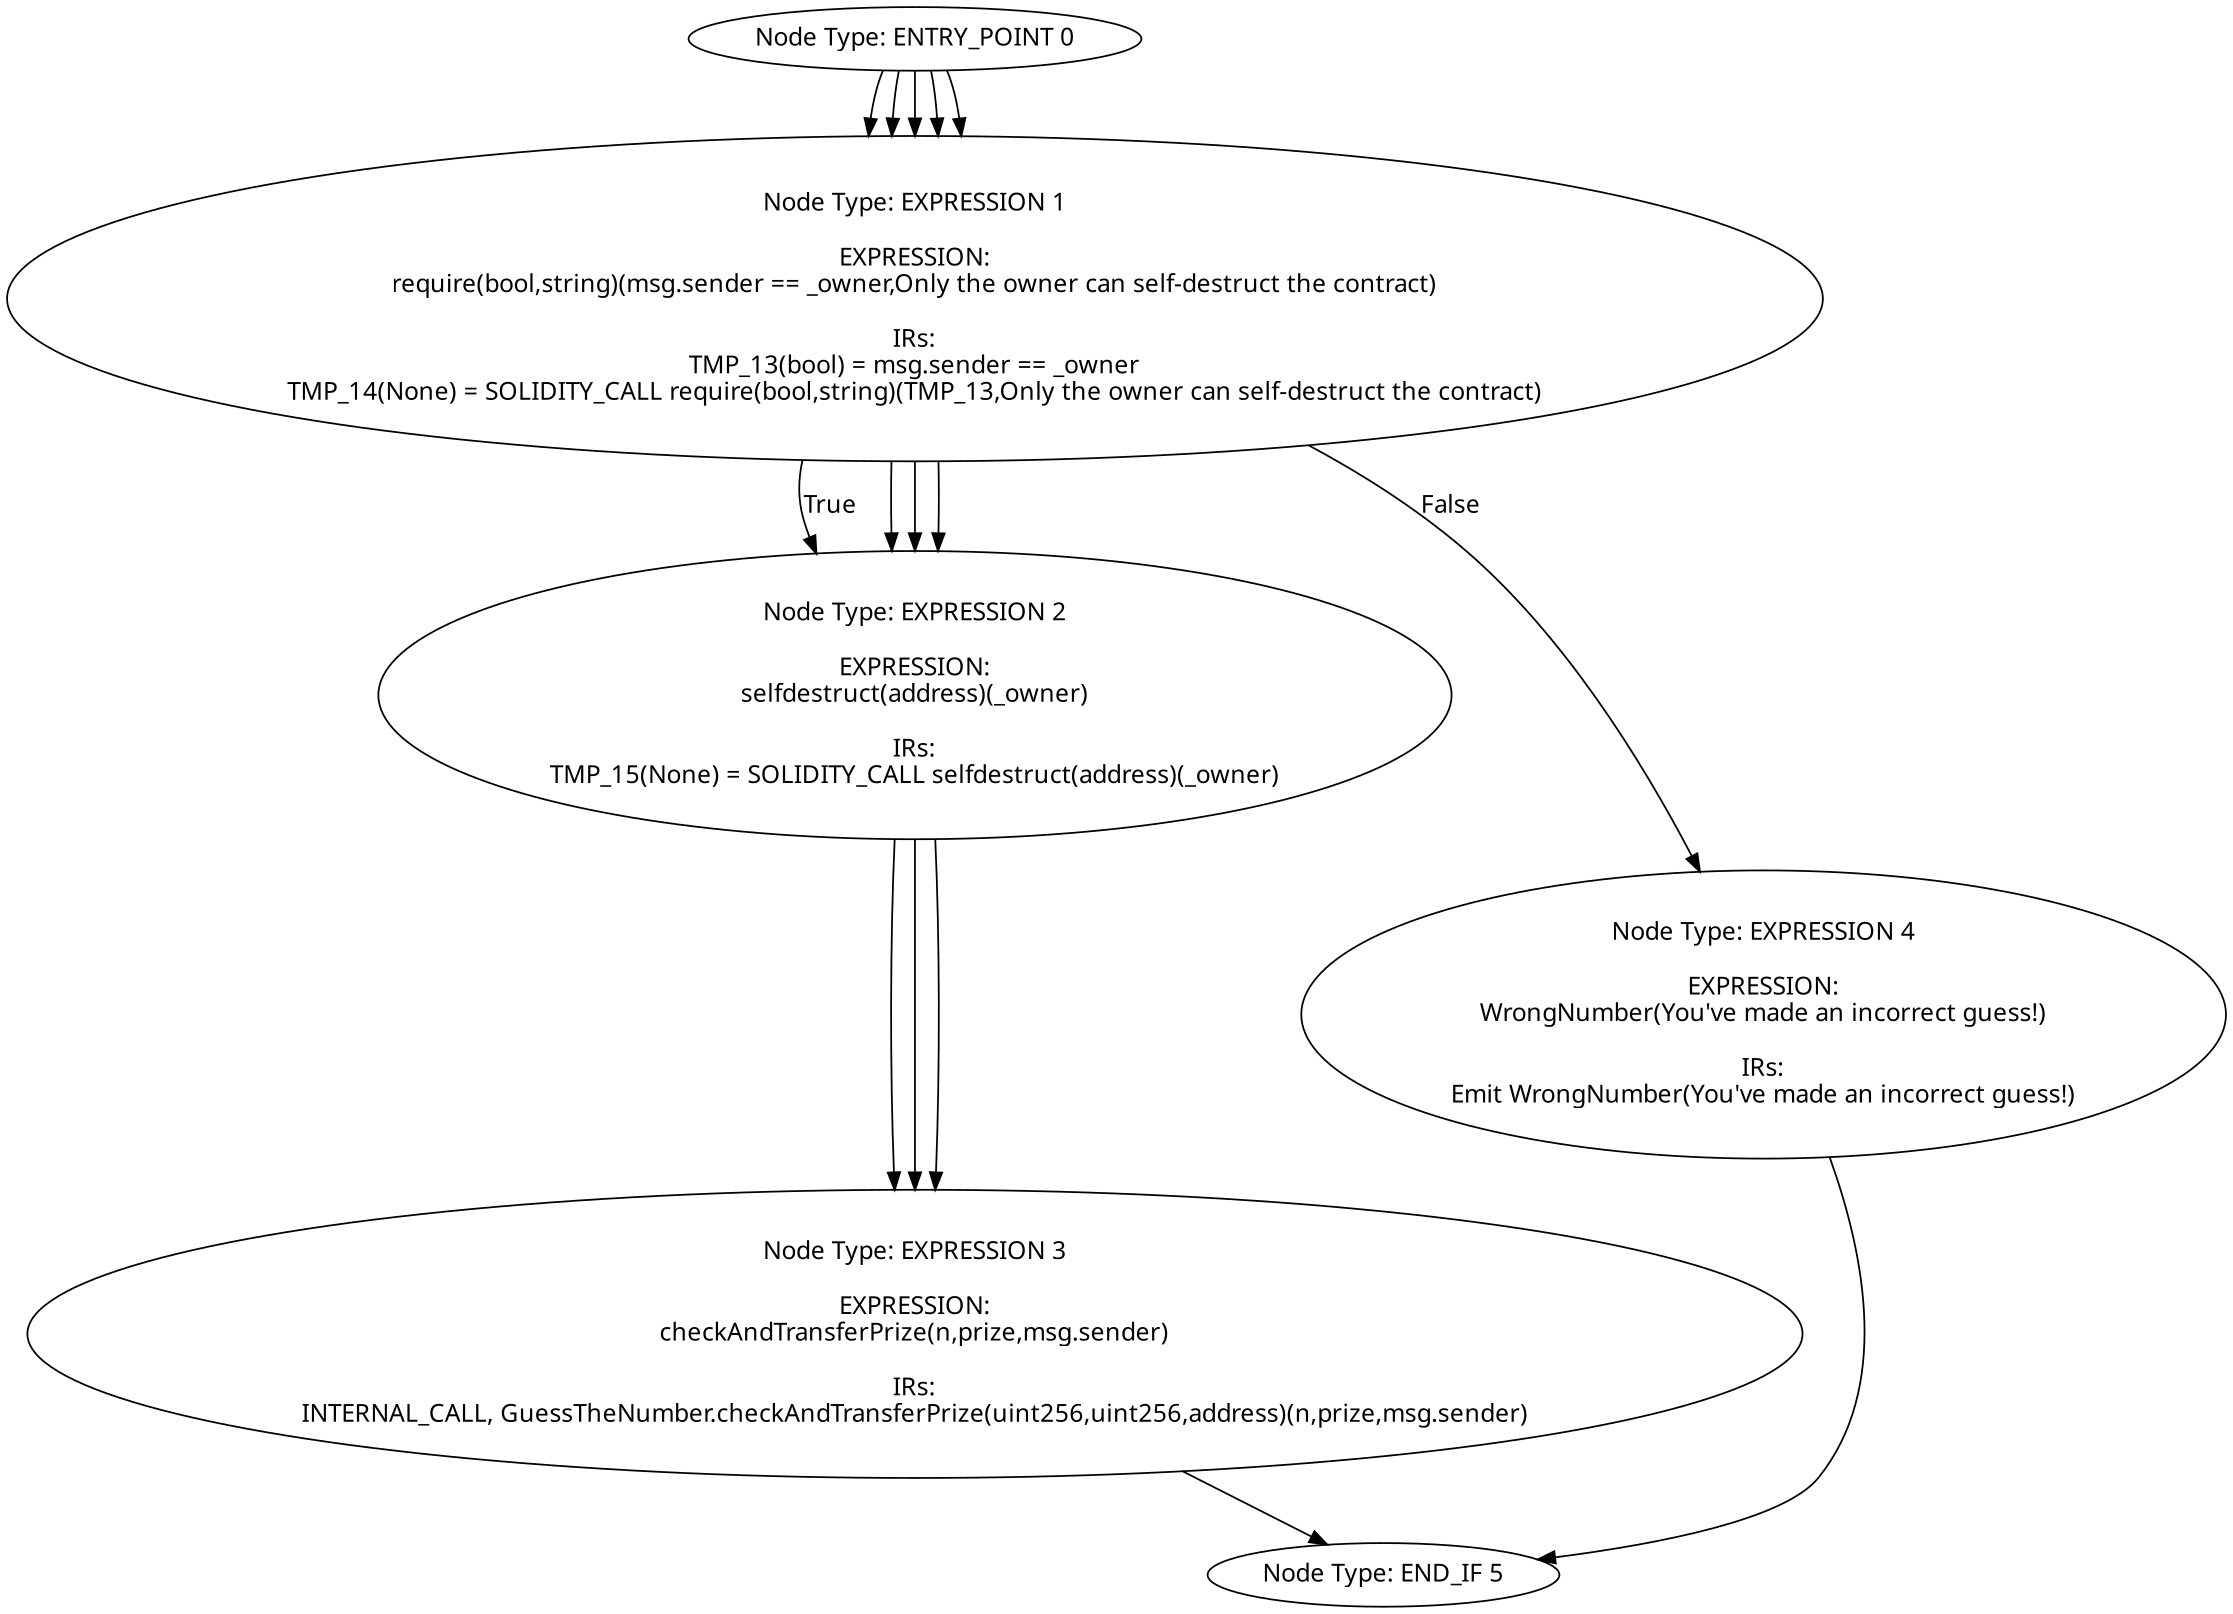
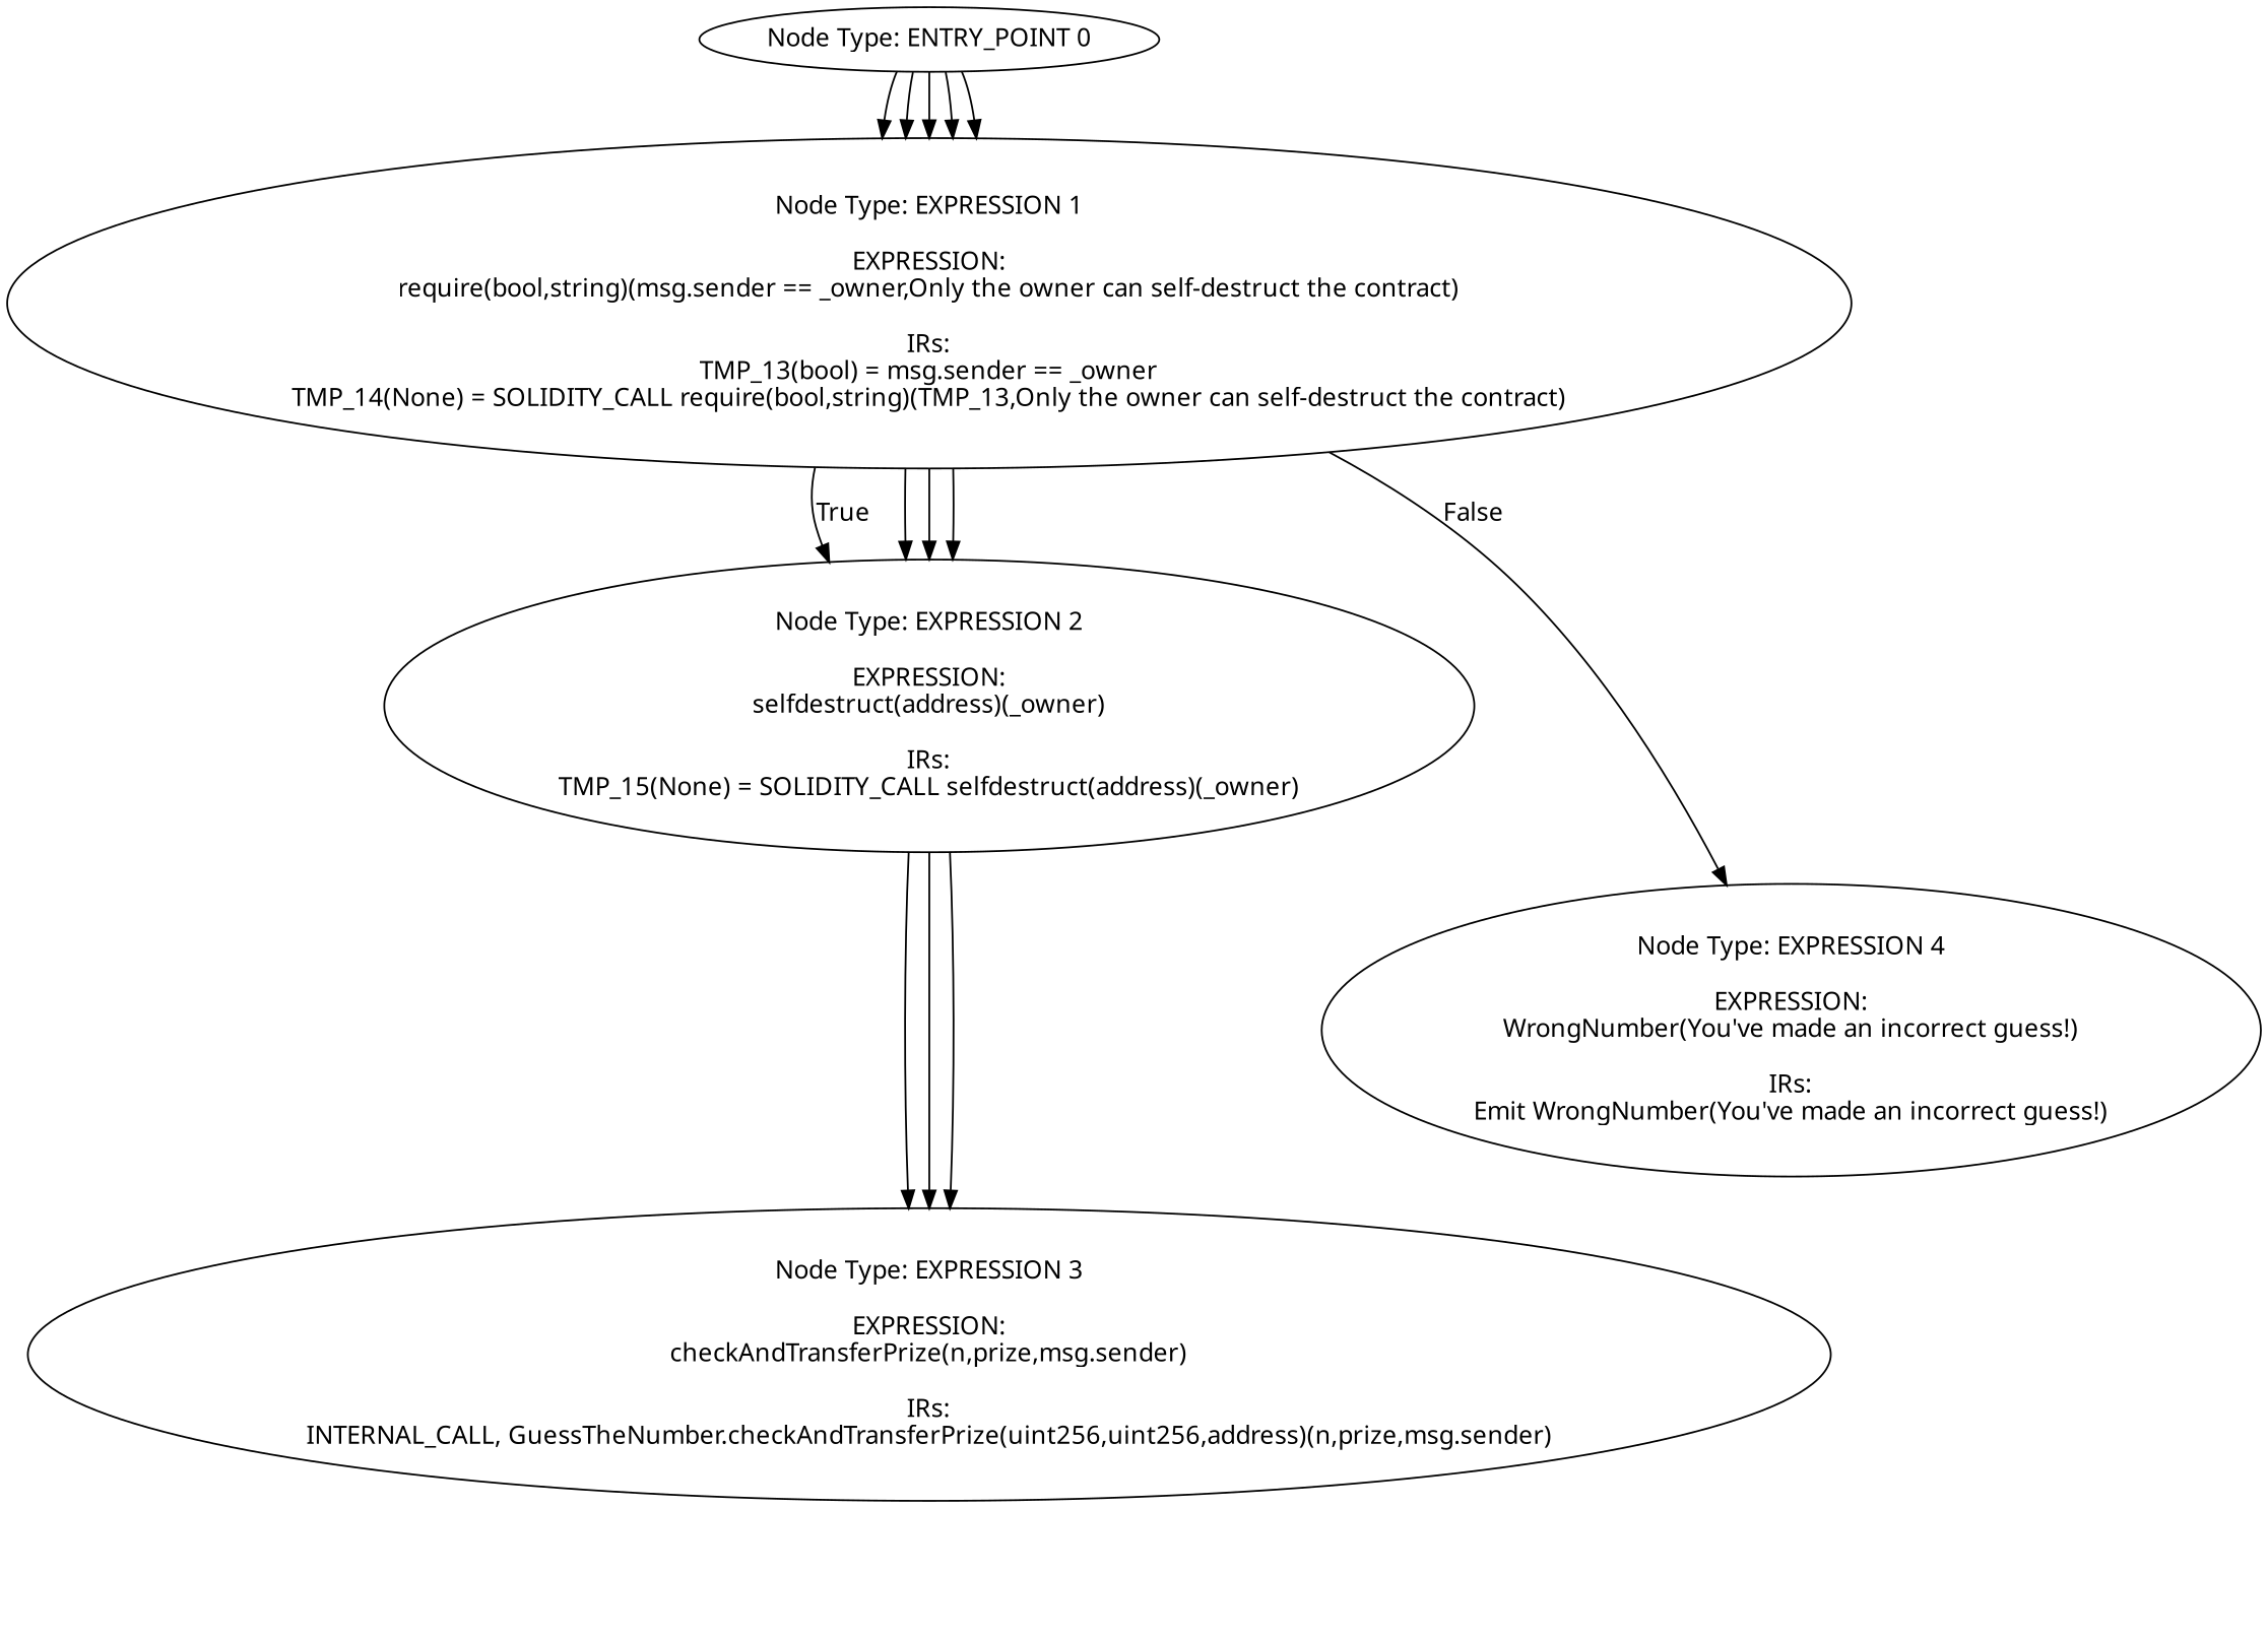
  digraph {
    fontname="Noto Sans"
    node [fontname="Noto Sans"]
    edge [fontname="Noto Sans"]
    n1 [label="Node Type: ENTRY_POINT 0\n"]
    n2 [label="Node Type: EXPRESSION 1\n\nEXPRESSION:\nrequire(bool,string)(msg.sender == _owner,Only the owner can self-destruct the contract)\n\nIRs:\nTMP_13(bool) = msg.sender == _owner\nTMP_14(None) = SOLIDITY_CALL require(bool,string)(TMP_13,Only the owner can self-destruct the contract)"]
    n3 [label="Node Type: EXPRESSION 2\n\nEXPRESSION:\nselfdestruct(address)(_owner)\n\nIRs:\nTMP_15(None) = SOLIDITY_CALL selfdestruct(address)(_owner)"]
    n4 [label="Node Type: EXPRESSION 4\n\nEXPRESSION:\nWrongNumber(You've made an incorrect guess!)\n\nIRs:\nEmit WrongNumber(You've made an incorrect guess!)"]
    n5 [label="Node Type: EXPRESSION 3\n\nEXPRESSION:\ncheckAndTransferPrize(n,prize,msg.sender)\n\nIRs:\nINTERNAL_CALL, GuessTheNumber.checkAndTransferPrize(uint256,uint256,address)(n,prize,msg.sender)"]
-   n6 [label="Node Type: END_IF 5\n"]
    n1 -> n2
    n1 -> n2
    n1 -> n2
    n1 -> n2
    n1 -> n2
    n2 -> n3 [label=True]
    n2 -> n3
    n2 -> n3
    n2 -> n3
    n2 -> n4 [label=False]
    n3 -> n5
    n3 -> n5
    n3 -> n5
-   n4 -> n6
-   n5 -> n6
  }
